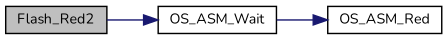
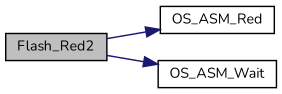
  digraph {
    fontname=Nunito
    rankdir=LR
    node [color=black fillcolor=white fontname=Nunito fontsize=10 shape=record style=filled]
    edge [color=midnightblue fontname=Nunito fontsize=10 labelfontname=Helvetica labelfontsize=10 style=solid]
    n1 [fillcolor=grey75 fontcolor=black height=0.2 label=Flash_Red2 width=0.4]
    n2 [height=0.2 label=OS_ASM_Red width=0.4]
    n3 [height=0.2 label=OS_ASM_Wait width=0.4]
-   n3 -> n2
+   n1 -> n2
    n1 -> n3
  }
